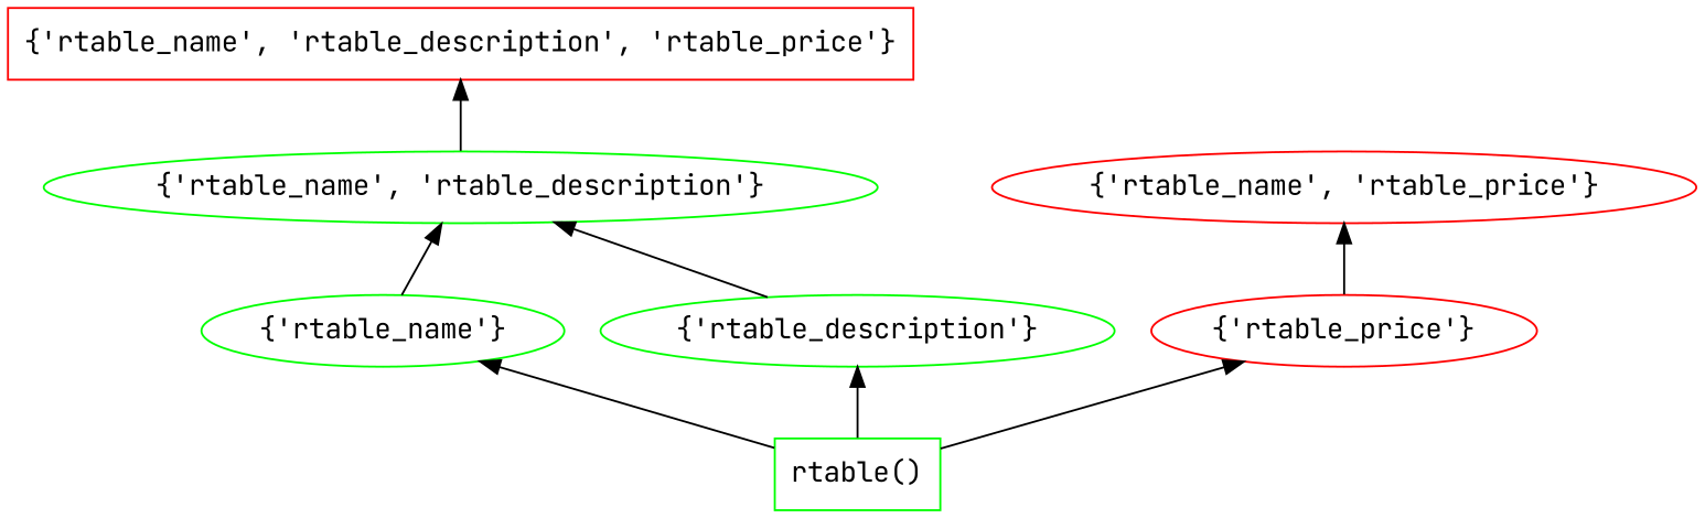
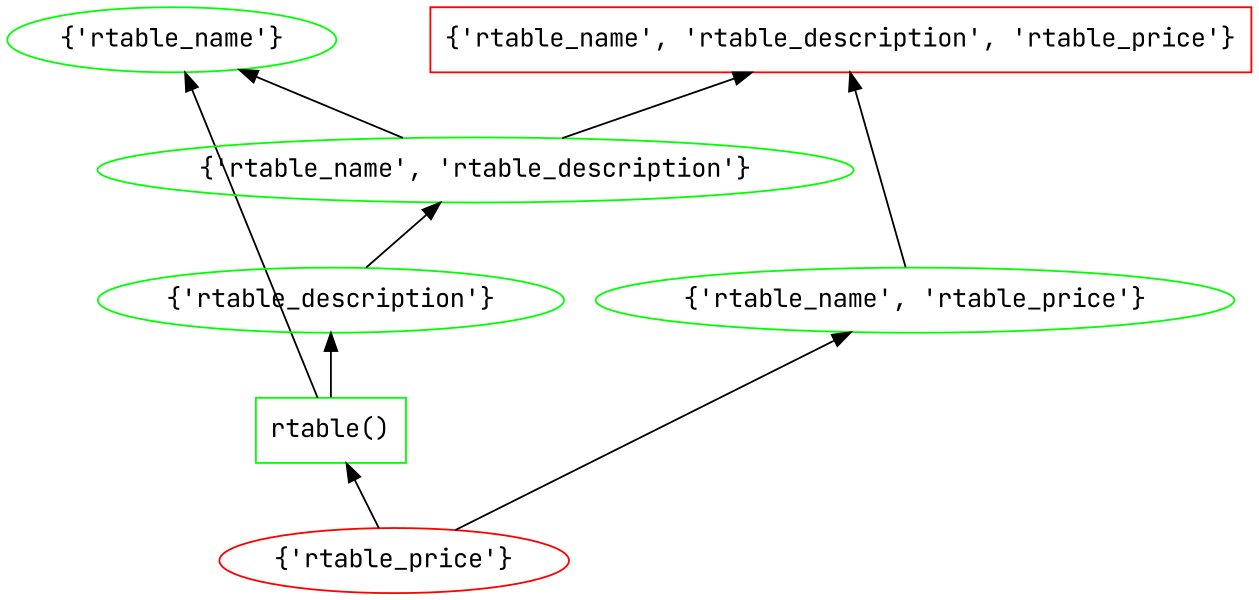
  digraph {
    fontname="JetBrains Mono"
    rankdir=BT
    splines=line
    node [color=green fontname="JetBrains Mono"]
    edge [fontname="JetBrains Mono"]
    "{'rtable_name', 'rtable_description', 'rtable_price'}" [color=red shape=box]
    n2 [label="rtable()" shape=box]
    "{'rtable_name'}"
    "{'rtable_description'}"
    "{'rtable_price'}" [color=red]
    "{'rtable_name', 'rtable_description'}"
-   "{'rtable_name', 'rtable_price'}" [color=red]
+   "{'rtable_name', 'rtable_price'}"
    n2 -> "{'rtable_name'}"
    n2 -> "{'rtable_description'}"
-   n2 -> "{'rtable_price'}"
-   "{'rtable_name'}" -> "{'rtable_name', 'rtable_description'}"
+   "{'rtable_price'}" -> n2
+   "{'rtable_name', 'rtable_description'}" -> "{'rtable_name'}"
    "{'rtable_description'}" -> "{'rtable_name', 'rtable_description'}"
    "{'rtable_price'}" -> "{'rtable_name', 'rtable_price'}"
    "{'rtable_name', 'rtable_description'}" -> "{'rtable_name', 'rtable_description', 'rtable_price'}"
+   "{'rtable_name', 'rtable_price'}" -> "{'rtable_name', 'rtable_description', 'rtable_price'}"
  }
